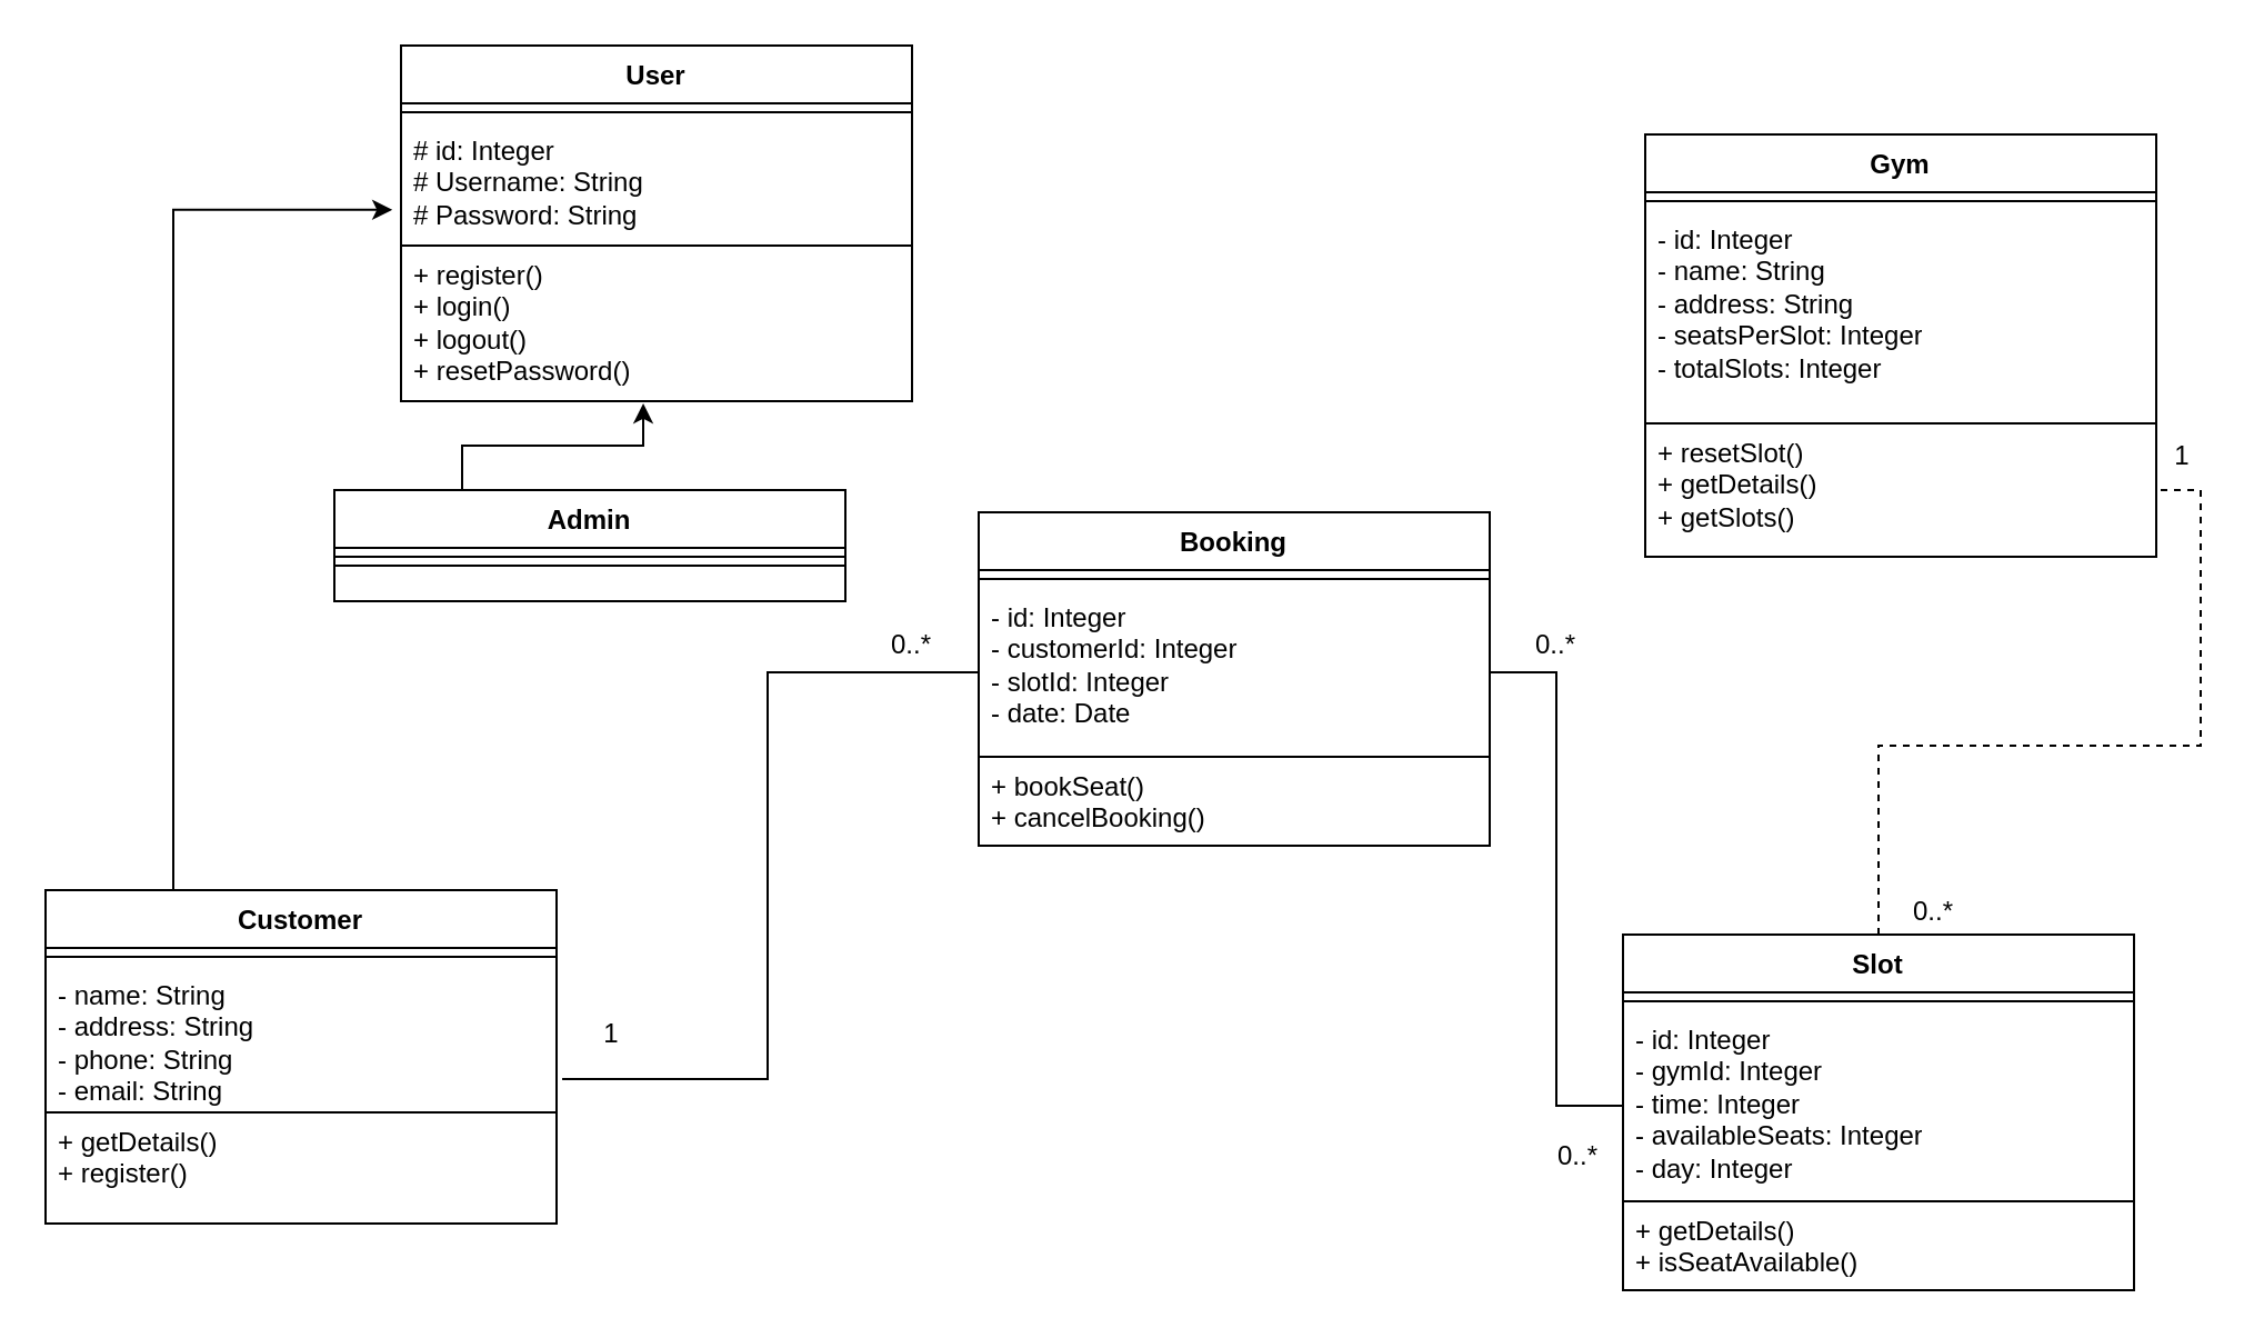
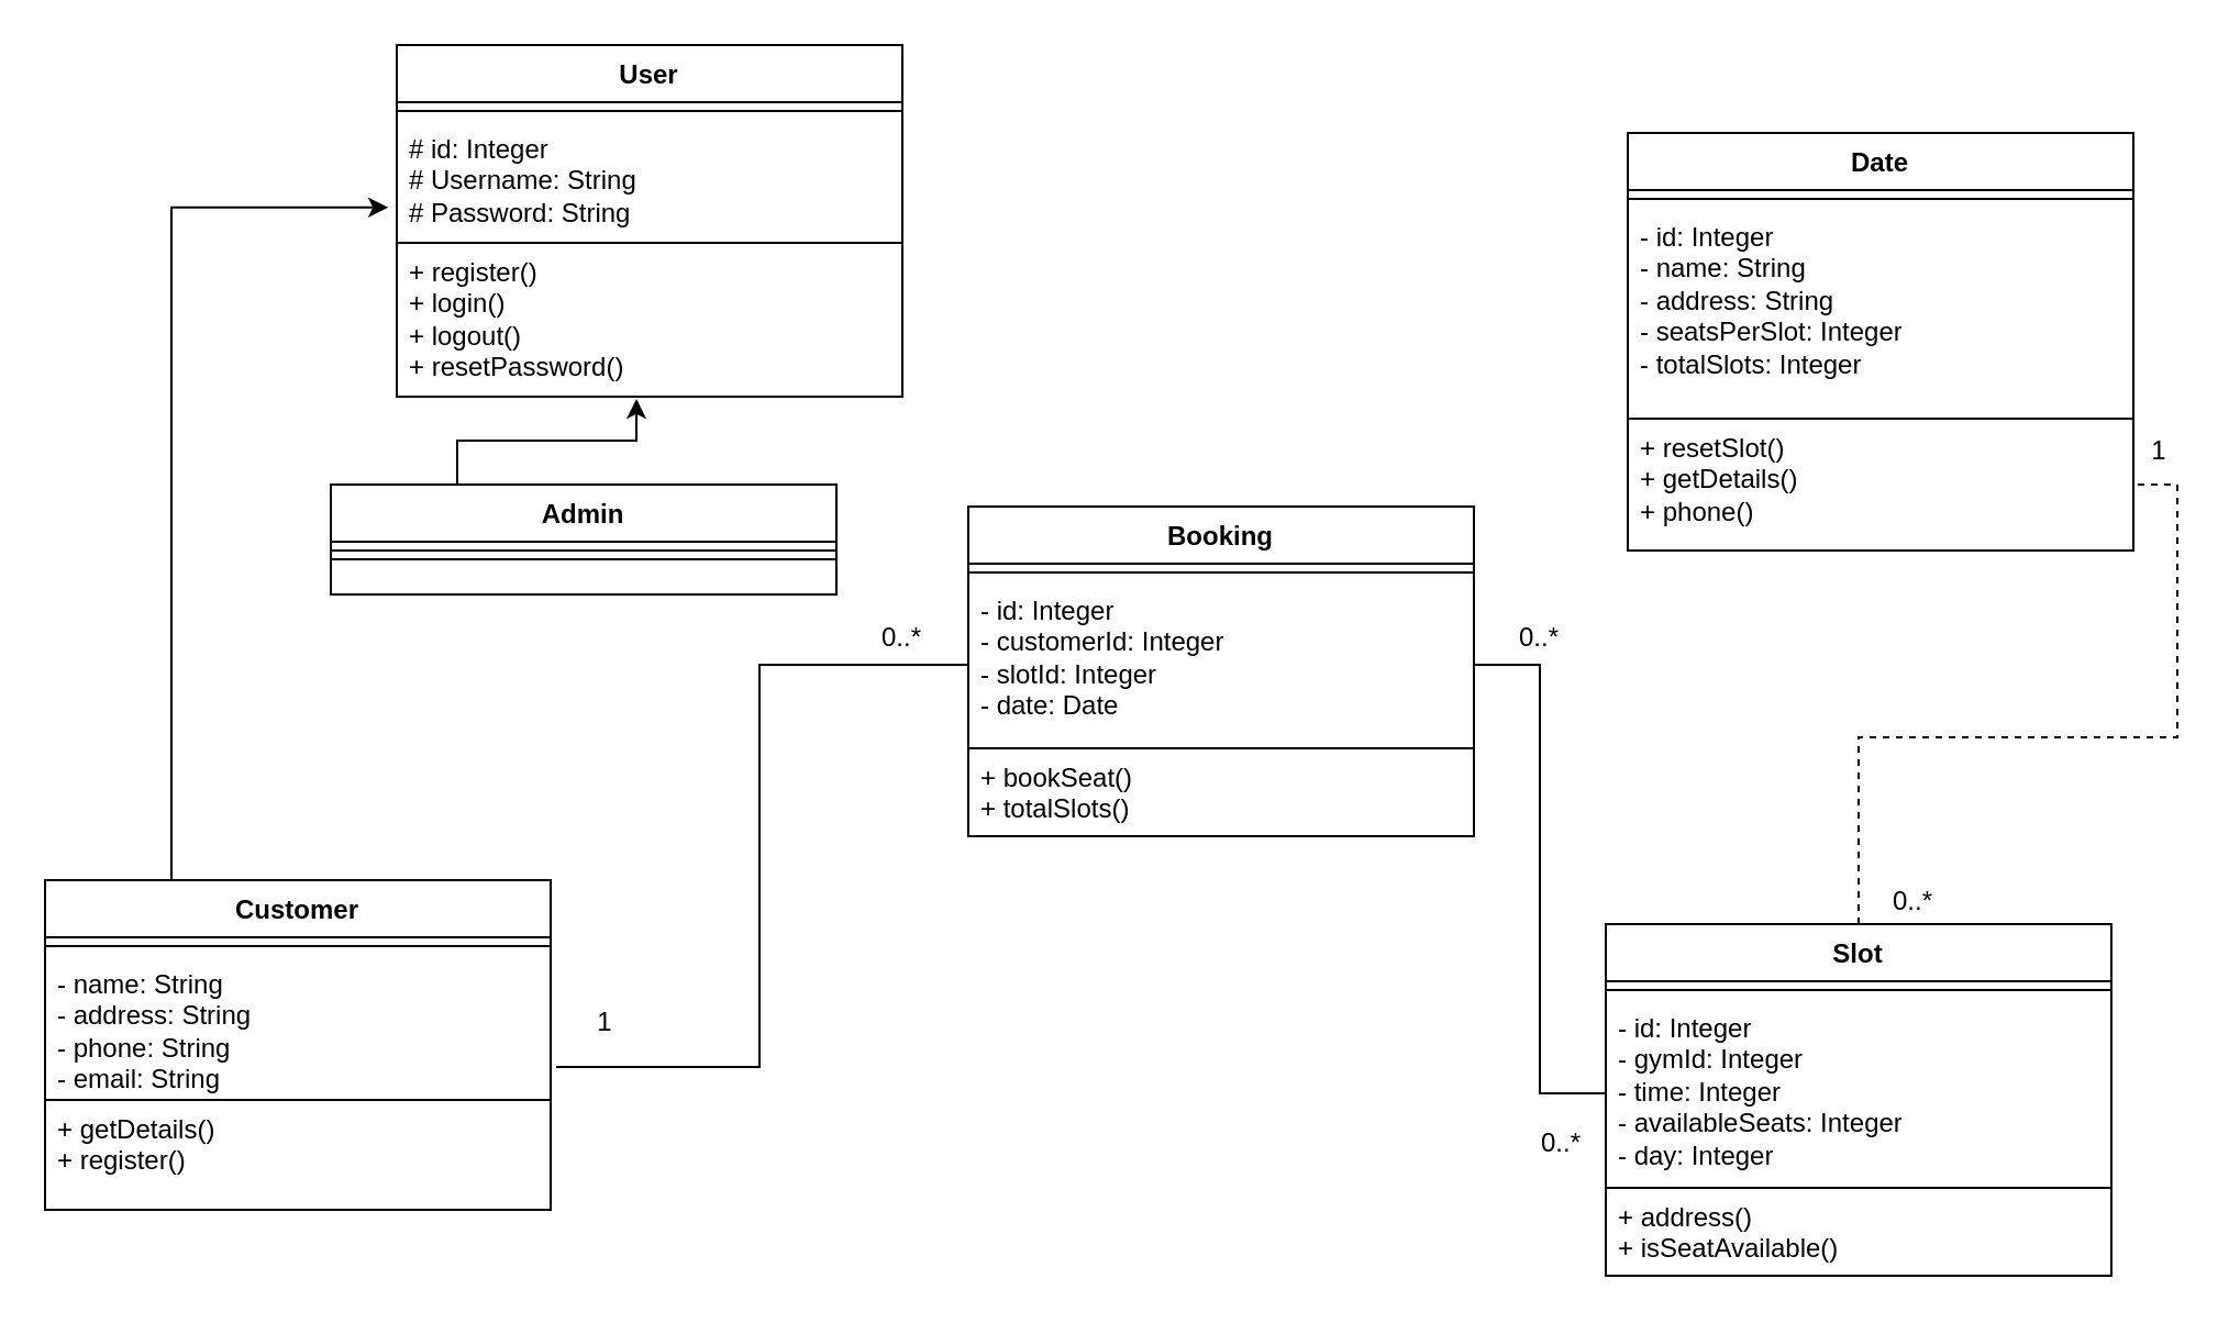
  <mxCell id="0" />
  <mxCell id="1" parent="0" />
  <mxCell id="2" value="User" style="swimlane;fontStyle=1;align=center;verticalAlign=top;childLayout=stackLayout;horizontal=1;startSize=26;horizontalStack=0;resizeParent=1;resizeParentMax=0;resizeLast=0;collapsible=1;marginBottom=0;whiteSpace=wrap;html=1;" vertex="1" parent="1"><mxGeometry x="180" y="20" width="230" height="160" as="geometry"><mxRectangle x="330" y="380" width="100" height="30" as="alternateBounds" /></mxGeometry></mxCell>
  <mxCell id="3" value="" style="line;strokeWidth=1;fillColor=none;align=left;verticalAlign=middle;spacingTop=-1;spacingLeft=3;spacingRight=3;rotatable=0;labelPosition=right;points=[];portConstraint=eastwest;strokeColor=inherit;" vertex="1" parent="2"><mxGeometry y="26" width="230" height="8" as="geometry" /></mxCell>
  <mxCell id="4" value="# id: Integer&lt;br&gt;# Username: String&lt;br&gt;# Password: String" style="text;strokeColor=none;fillColor=none;align=left;verticalAlign=top;spacingLeft=4;spacingRight=4;overflow=hidden;rotatable=0;points=[[0,0.5],[1,0.5]];portConstraint=eastwest;whiteSpace=wrap;html=1;" vertex="1" parent="2"><mxGeometry y="34" width="230" height="56" as="geometry" /></mxCell>
  <mxCell id="5" value="+ register()&lt;br&gt;+ login()&lt;br&gt;+ logout()&lt;br&gt;+ resetPassword()" style="text;strokeColor=default;fillColor=none;align=left;verticalAlign=top;spacingLeft=4;spacingRight=4;overflow=hidden;rotatable=0;points=[[0,0.5],[1,0.5]];portConstraint=eastwest;whiteSpace=wrap;html=1;" vertex="1" parent="2"><mxGeometry y="90" width="230" height="70" as="geometry" /></mxCell>
  <mxCell id="6" style="edgeStyle=orthogonalEdgeStyle;rounded=0;orthogonalLoop=1;jettySize=auto;html=1;exitX=0.25;exitY=0;exitDx=0;exitDy=0;entryX=-0.017;entryY=0.712;entryDx=0;entryDy=0;entryPerimeter=0;" edge="1" parent="1" source="7" target="4"><mxGeometry relative="1" as="geometry" /></mxCell>
  <mxCell id="7" value="Customer" style="swimlane;fontStyle=1;align=center;verticalAlign=top;childLayout=stackLayout;horizontal=1;startSize=26;horizontalStack=0;resizeParent=1;resizeParentMax=0;resizeLast=0;collapsible=1;marginBottom=0;whiteSpace=wrap;html=1;" vertex="1" parent="1"><mxGeometry x="20" y="400" width="230" height="150" as="geometry"><mxRectangle x="330" y="380" width="100" height="30" as="alternateBounds" /></mxGeometry></mxCell>
  <mxCell id="8" value="" style="line;strokeWidth=1;fillColor=none;align=left;verticalAlign=middle;spacingTop=-1;spacingLeft=3;spacingRight=3;rotatable=0;labelPosition=right;points=[];portConstraint=eastwest;strokeColor=inherit;" vertex="1" parent="7"><mxGeometry y="26" width="230" height="8" as="geometry" /></mxCell>
  <mxCell id="9" value="- name: String&lt;br&gt;- address: String&lt;br&gt;- phone: String&lt;br&gt;- email: String" style="text;strokeColor=none;fillColor=none;align=left;verticalAlign=top;spacingLeft=4;spacingRight=4;overflow=hidden;rotatable=0;points=[[0,0.5],[1,0.5]];portConstraint=eastwest;whiteSpace=wrap;html=1;" vertex="1" parent="7"><mxGeometry y="34" width="230" height="66" as="geometry" /></mxCell>
  <mxCell id="10" value="+ getDetails()&lt;br&gt;+ register()&lt;br&gt;" style="text;strokeColor=default;fillColor=none;align=left;verticalAlign=top;spacingLeft=4;spacingRight=4;overflow=hidden;rotatable=0;points=[[0,0.5],[1,0.5]];portConstraint=eastwest;whiteSpace=wrap;html=1;" vertex="1" parent="7"><mxGeometry y="100" width="230" height="50" as="geometry" /></mxCell>
  <mxCell id="11" style="edgeStyle=orthogonalEdgeStyle;rounded=0;orthogonalLoop=1;jettySize=auto;html=1;exitX=0.25;exitY=0;exitDx=0;exitDy=0;entryX=0.474;entryY=1.014;entryDx=0;entryDy=0;entryPerimeter=0;" edge="1" parent="1" source="12" target="5"><mxGeometry relative="1" as="geometry" /></mxCell>
  <mxCell id="12" value="Admin" style="swimlane;fontStyle=1;align=center;verticalAlign=top;childLayout=stackLayout;horizontal=1;startSize=26;horizontalStack=0;resizeParent=1;resizeParentMax=0;resizeLast=0;collapsible=1;marginBottom=0;whiteSpace=wrap;html=1;" vertex="1" parent="1"><mxGeometry x="150" y="220" width="230" height="50" as="geometry"><mxRectangle x="330" y="380" width="100" height="30" as="alternateBounds" /></mxGeometry></mxCell>
  <mxCell id="13" value="" style="line;strokeWidth=1;fillColor=none;align=left;verticalAlign=middle;spacingTop=-1;spacingLeft=3;spacingRight=3;rotatable=0;labelPosition=right;points=[];portConstraint=eastwest;strokeColor=inherit;" vertex="1" parent="12"><mxGeometry y="26" width="230" height="8" as="geometry" /></mxCell>
  <mxCell id="14" value="" style="text;strokeColor=default;fillColor=none;align=left;verticalAlign=top;spacingLeft=4;spacingRight=4;overflow=hidden;rotatable=0;points=[[0,0.5],[1,0.5]];portConstraint=eastwest;whiteSpace=wrap;html=1;" vertex="1" parent="12"><mxGeometry y="34" width="230" height="16" as="geometry" /></mxCell>
- <mxCell id="15" value="Gym" style="swimlane;fontStyle=1;align=center;verticalAlign=top;childLayout=stackLayout;horizontal=1;startSize=26;horizontalStack=0;resizeParent=1;resizeParentMax=0;resizeLast=0;collapsible=1;marginBottom=0;whiteSpace=wrap;html=1;" vertex="1" parent="1"><mxGeometry x="740" y="60" width="230" height="190" as="geometry"><mxRectangle x="330" y="380" width="100" height="30" as="alternateBounds" /></mxGeometry></mxCell>
+ <mxCell id="15" value="Date" style="swimlane;fontStyle=1;align=center;verticalAlign=top;childLayout=stackLayout;horizontal=1;startSize=26;horizontalStack=0;resizeParent=1;resizeParentMax=0;resizeLast=0;collapsible=1;marginBottom=0;whiteSpace=wrap;html=1;" vertex="1" parent="1"><mxGeometry x="740" y="60" width="230" height="190" as="geometry"><mxRectangle x="330" y="380" width="100" height="30" as="alternateBounds" /></mxGeometry></mxCell>
  <mxCell id="16" value="" style="line;strokeWidth=1;fillColor=none;align=left;verticalAlign=middle;spacingTop=-1;spacingLeft=3;spacingRight=3;rotatable=0;labelPosition=right;points=[];portConstraint=eastwest;strokeColor=inherit;" vertex="1" parent="15"><mxGeometry y="26" width="230" height="8" as="geometry" /></mxCell>
  <mxCell id="17" value="- id: Integer&lt;br&gt;- name: String&lt;br&gt;- address: String&lt;br&gt;- seatsPerSlot: Integer&lt;br&gt;- totalSlots: Integer" style="text;strokeColor=none;fillColor=none;align=left;verticalAlign=top;spacingLeft=4;spacingRight=4;overflow=hidden;rotatable=0;points=[[0,0.5],[1,0.5]];portConstraint=eastwest;whiteSpace=wrap;html=1;" vertex="1" parent="15"><mxGeometry y="34" width="230" height="96" as="geometry" /></mxCell>
- <mxCell id="18" value="+ resetSlot()&lt;br&gt;+ getDetails()&lt;br&gt;+ getSlots()" style="text;strokeColor=default;fillColor=none;align=left;verticalAlign=top;spacingLeft=4;spacingRight=4;overflow=hidden;rotatable=0;points=[[0,0.5],[1,0.5]];portConstraint=eastwest;whiteSpace=wrap;html=1;" vertex="1" parent="15"><mxGeometry y="130" width="230" height="60" as="geometry" /></mxCell>
+ <mxCell id="18" value="+ resetSlot()&lt;br&gt;+ getDetails()&lt;br&gt;+ phone()" style="text;strokeColor=default;fillColor=none;align=left;verticalAlign=top;spacingLeft=4;spacingRight=4;overflow=hidden;rotatable=0;points=[[0,0.5],[1,0.5]];portConstraint=eastwest;whiteSpace=wrap;html=1;" vertex="1" parent="15"><mxGeometry y="130" width="230" height="60" as="geometry" /></mxCell>
  <mxCell id="19" value="Booking" style="swimlane;fontStyle=1;align=center;verticalAlign=top;childLayout=stackLayout;horizontal=1;startSize=26;horizontalStack=0;resizeParent=1;resizeParentMax=0;resizeLast=0;collapsible=1;marginBottom=0;whiteSpace=wrap;html=1;" vertex="1" parent="1"><mxGeometry x="440" y="230" width="230" height="150" as="geometry"><mxRectangle x="330" y="380" width="100" height="30" as="alternateBounds" /></mxGeometry></mxCell>
  <mxCell id="20" value="" style="line;strokeWidth=1;fillColor=none;align=left;verticalAlign=middle;spacingTop=-1;spacingLeft=3;spacingRight=3;rotatable=0;labelPosition=right;points=[];portConstraint=eastwest;strokeColor=inherit;" vertex="1" parent="19"><mxGeometry y="26" width="230" height="8" as="geometry" /></mxCell>
  <mxCell id="21" value="- id: Integer&lt;br&gt;- customerId: Integer&lt;br&gt;- slotId: Integer&lt;br&gt;- date: Date" style="text;strokeColor=none;fillColor=none;align=left;verticalAlign=top;spacingLeft=4;spacingRight=4;overflow=hidden;rotatable=0;points=[[0,0.5],[1,0.5]];portConstraint=eastwest;whiteSpace=wrap;html=1;" vertex="1" parent="19"><mxGeometry y="34" width="230" height="76" as="geometry" /></mxCell>
- <mxCell id="22" value="+ bookSeat()&lt;br&gt;+ cancelBooking()" style="text;strokeColor=default;fillColor=none;align=left;verticalAlign=top;spacingLeft=4;spacingRight=4;overflow=hidden;rotatable=0;points=[[0,0.5],[1,0.5]];portConstraint=eastwest;whiteSpace=wrap;html=1;" vertex="1" parent="19"><mxGeometry y="110" width="230" height="40" as="geometry" /></mxCell>
+ <mxCell id="22" value="+ bookSeat()&lt;br&gt;+ totalSlots()" style="text;strokeColor=default;fillColor=none;align=left;verticalAlign=top;spacingLeft=4;spacingRight=4;overflow=hidden;rotatable=0;points=[[0,0.5],[1,0.5]];portConstraint=eastwest;whiteSpace=wrap;html=1;" vertex="1" parent="19"><mxGeometry y="110" width="230" height="40" as="geometry" /></mxCell>
  <mxCell id="23" style="edgeStyle=orthogonalEdgeStyle;rounded=0;orthogonalLoop=1;jettySize=auto;html=1;exitX=0.5;exitY=0;exitDx=0;exitDy=0;entryX=1;entryY=0.5;entryDx=0;entryDy=0;endArrow=none;endFill=0;dashed=1;" edge="1" parent="1" source="24" target="18"><mxGeometry relative="1" as="geometry"><mxPoint x="870" y="300" as="targetPoint" /></mxGeometry></mxCell>
  <mxCell id="24" value="Slot" style="swimlane;fontStyle=1;align=center;verticalAlign=top;childLayout=stackLayout;horizontal=1;startSize=26;horizontalStack=0;resizeParent=1;resizeParentMax=0;resizeLast=0;collapsible=1;marginBottom=0;whiteSpace=wrap;html=1;" vertex="1" parent="1"><mxGeometry x="730" y="420" width="230" height="160" as="geometry"><mxRectangle x="330" y="380" width="100" height="30" as="alternateBounds" /></mxGeometry></mxCell>
  <mxCell id="25" value="" style="line;strokeWidth=1;fillColor=none;align=left;verticalAlign=middle;spacingTop=-1;spacingLeft=3;spacingRight=3;rotatable=0;labelPosition=right;points=[];portConstraint=eastwest;strokeColor=inherit;" vertex="1" parent="24"><mxGeometry y="26" width="230" height="8" as="geometry" /></mxCell>
  <mxCell id="26" value="- id: Integer&lt;br&gt;- gymId: Integer&lt;br&gt;- time: Integer&lt;br&gt;- availableSeats: Integer&lt;br&gt;- day: Integer" style="text;strokeColor=none;fillColor=none;align=left;verticalAlign=top;spacingLeft=4;spacingRight=4;overflow=hidden;rotatable=0;points=[[0,0.5],[1,0.5]];portConstraint=eastwest;whiteSpace=wrap;html=1;" vertex="1" parent="24"><mxGeometry y="34" width="230" height="86" as="geometry" /></mxCell>
- <mxCell id="27" value="+ getDetails()&lt;br&gt;+ isSeatAvailable()" style="text;strokeColor=default;fillColor=none;align=left;verticalAlign=top;spacingLeft=4;spacingRight=4;overflow=hidden;rotatable=0;points=[[0,0.5],[1,0.5]];portConstraint=eastwest;whiteSpace=wrap;html=1;" vertex="1" parent="24"><mxGeometry y="120" width="230" height="40" as="geometry" /></mxCell>
+ <mxCell id="27" value="+ address()&lt;br&gt;+ isSeatAvailable()" style="text;strokeColor=default;fillColor=none;align=left;verticalAlign=top;spacingLeft=4;spacingRight=4;overflow=hidden;rotatable=0;points=[[0,0.5],[1,0.5]];portConstraint=eastwest;whiteSpace=wrap;html=1;" vertex="1" parent="24"><mxGeometry y="120" width="230" height="40" as="geometry" /></mxCell>
  <mxCell id="28" style="edgeStyle=orthogonalEdgeStyle;rounded=0;orthogonalLoop=1;jettySize=auto;html=1;exitX=0;exitY=0.5;exitDx=0;exitDy=0;entryX=1;entryY=0.5;entryDx=0;entryDy=0;endArrow=none;endFill=0;" edge="1" parent="1" source="26" target="21"><mxGeometry relative="1" as="geometry" /></mxCell>
  <mxCell id="29" style="edgeStyle=orthogonalEdgeStyle;rounded=0;orthogonalLoop=1;jettySize=auto;html=1;exitX=0;exitY=0.5;exitDx=0;exitDy=0;entryX=1.011;entryY=0.773;entryDx=0;entryDy=0;entryPerimeter=0;endArrow=none;endFill=0;" edge="1" parent="1" source="21" target="9"><mxGeometry relative="1" as="geometry" /></mxCell>
  <mxCell id="30" value="1" style="text;html=1;strokeColor=none;fillColor=none;align=center;verticalAlign=middle;whiteSpace=wrap;rounded=0;" vertex="1" parent="1"><mxGeometry x="967" y="190" width="30" height="30" as="geometry" /></mxCell>
  <mxCell id="31" value="0..*" style="text;html=1;strokeColor=none;fillColor=none;align=center;verticalAlign=middle;whiteSpace=wrap;rounded=0;" vertex="1" parent="1"><mxGeometry x="850" y="400" width="40" height="20" as="geometry" /></mxCell>
  <mxCell id="32" value="0..*" style="text;html=1;strokeColor=none;fillColor=none;align=center;verticalAlign=middle;whiteSpace=wrap;rounded=0;" vertex="1" parent="1"><mxGeometry x="690" y="510" width="40" height="20" as="geometry" /></mxCell>
  <mxCell id="33" value="0..*" style="text;html=1;strokeColor=none;fillColor=none;align=center;verticalAlign=middle;whiteSpace=wrap;rounded=0;" vertex="1" parent="1"><mxGeometry x="680" y="280" width="40" height="20" as="geometry" /></mxCell>
  <mxCell id="34" value="0..*" style="text;html=1;strokeColor=none;fillColor=none;align=center;verticalAlign=middle;whiteSpace=wrap;rounded=0;" vertex="1" parent="1"><mxGeometry x="390" y="280" width="40" height="20" as="geometry" /></mxCell>
  <mxCell id="35" value="1" style="text;html=1;strokeColor=none;fillColor=none;align=center;verticalAlign=middle;whiteSpace=wrap;rounded=0;" vertex="1" parent="1"><mxGeometry x="260" y="450" width="30" height="30" as="geometry" /></mxCell>
